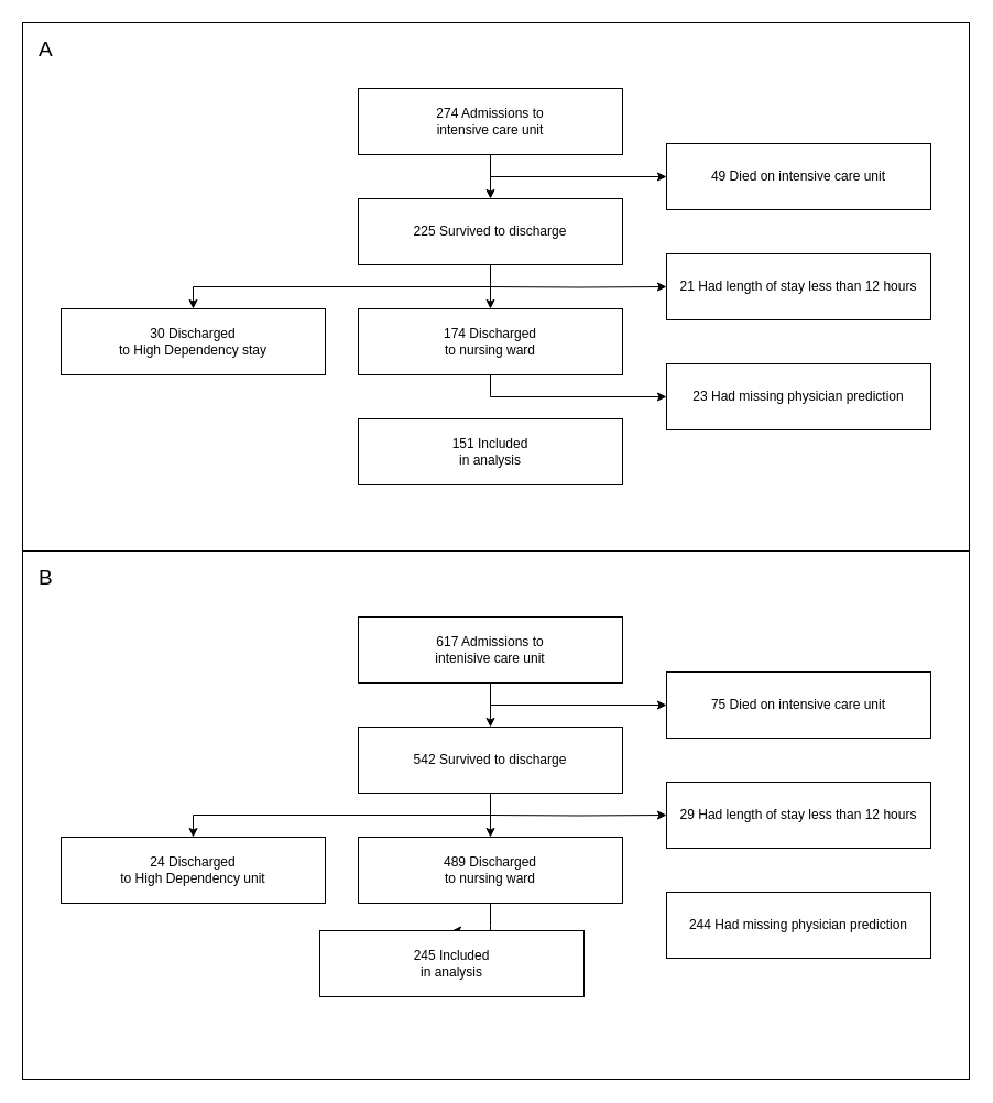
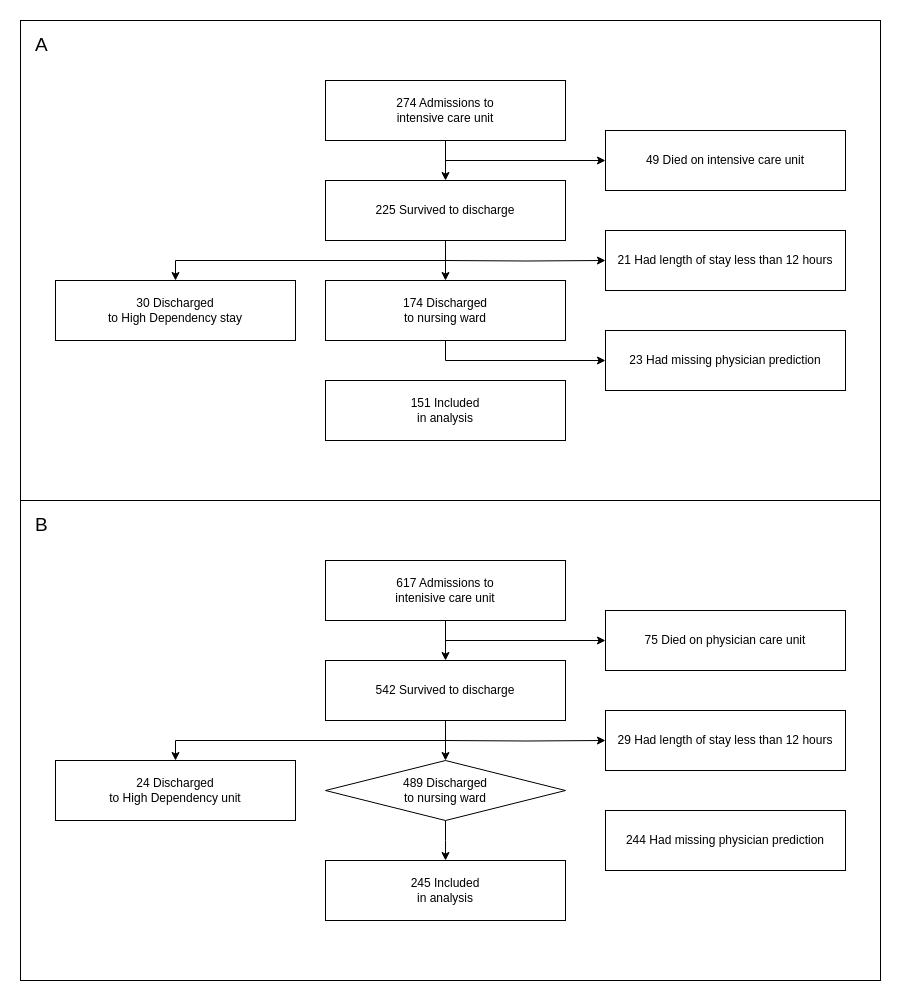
  <mxCell id="0" />
  <mxCell id="1" parent="0" />
  <mxCell id="2" value="" style="rounded=0;whiteSpace=wrap;html=1;" vertex="1" parent="1"><mxGeometry x="20" y="20" width="860" height="480" as="geometry" /></mxCell>
  <mxCell id="3" value="" style="rounded=0;whiteSpace=wrap;html=1;" vertex="1" parent="1"><mxGeometry x="20" y="500" width="860" height="480" as="geometry" /></mxCell>
  <mxCell id="4" value="&lt;font style=&quot;font-size: 19px;&quot;&gt;A&lt;/font&gt;" style="text;html=1;align=left;verticalAlign=middle;whiteSpace=wrap;rounded=0;fontSize=19;" vertex="1" parent="1"><mxGeometry x="33" y="30" width="60" height="30" as="geometry" /></mxCell>
  <mxCell id="5" value="&lt;font style=&quot;font-size: 19px;&quot;&gt;B&lt;/font&gt;" style="text;html=1;align=left;verticalAlign=middle;whiteSpace=wrap;rounded=0;fontSize=19;" vertex="1" parent="1"><mxGeometry x="33" y="510" width="60" height="30" as="geometry" /></mxCell>
  <mxCell id="6" value="" style="group" connectable="0" vertex="1" parent="1"><mxGeometry x="55" y="560" width="790" height="360" as="geometry" /></mxCell>
  <mxCell id="7" style="edgeStyle=orthogonalEdgeStyle;rounded=0;orthogonalLoop=1;jettySize=auto;html=1;" edge="1" parent="6" source="9" target="13"><mxGeometry relative="1" as="geometry" /></mxCell>
  <mxCell id="8" style="edgeStyle=orthogonalEdgeStyle;rounded=0;orthogonalLoop=1;jettySize=auto;html=1;exitX=0.5;exitY=1;exitDx=0;exitDy=0;" edge="1" parent="6" source="9" target="16"><mxGeometry relative="1" as="geometry" /></mxCell>
  <mxCell id="9" value="617 Admissions to &lt;br&gt;intenisive care unit" style="rounded=0;whiteSpace=wrap;html=1;" vertex="1" parent="6"><mxGeometry x="270" width="240" height="60" as="geometry" /></mxCell>
  <mxCell id="10" style="edgeStyle=orthogonalEdgeStyle;rounded=0;orthogonalLoop=1;jettySize=auto;html=1;entryX=0.5;entryY=0;entryDx=0;entryDy=0;" edge="1" parent="6" source="13" target="15"><mxGeometry relative="1" as="geometry" /></mxCell>
  <mxCell id="11" style="edgeStyle=orthogonalEdgeStyle;rounded=0;orthogonalLoop=1;jettySize=auto;html=1;exitX=0.5;exitY=1;exitDx=0;exitDy=0;" edge="1" parent="6" source="13" target="17"><mxGeometry relative="1" as="geometry" /></mxCell>
  <mxCell id="12" style="edgeStyle=orthogonalEdgeStyle;rounded=0;orthogonalLoop=1;jettySize=auto;html=1;" edge="1" parent="6" target="19"><mxGeometry relative="1" as="geometry"><mxPoint x="390" y="180" as="sourcePoint" /></mxGeometry></mxCell>
  <mxCell id="13" value="542 Survived&amp;nbsp;&lt;span style=&quot;color: rgba(0, 0, 0, 0); font-family: monospace; font-size: 0px; text-align: start; text-wrap: nowrap;&quot;&gt;%3CmxGraphModel%3E%3Croot%3E%3CmxCell%20id%3D%220%22%2F%3E%3CmxCell%20id%3D%221%22%20parent%3D%220%22%2F%3E%3CmxCell%20id%3D%222%22%20value%3D%22277%20patients%20admitted%20to%20the%20ICU%22%20style%3D%22rounded%3D0%3BwhiteSpace%3Dwrap%3Bhtml%3D1%3B%22%20vertex%3D%221%22%20parent%3D%221%22%3E%3CmxGeometry%20x%3D%22350%22%20y%3D%22540%22%20width%3D%22120%22%20height%3D%2260%22%20as%3D%22geometry%22%2F%3E%3C%2FmxCell%3E%3C%2Froot%3E%3C%2FmxGraphModel%3E&lt;/span&gt;to discharge" style="rounded=0;whiteSpace=wrap;html=1;" vertex="1" parent="6"><mxGeometry x="270" y="100" width="240" height="60" as="geometry" /></mxCell>
  <mxCell id="14" style="edgeStyle=orthogonalEdgeStyle;rounded=0;orthogonalLoop=1;jettySize=auto;html=1;entryX=0.5;entryY=0;entryDx=0;entryDy=0;" edge="1" parent="6" source="15" target="18"><mxGeometry relative="1" as="geometry"><Array as="points"><mxPoint x="390" y="280" /><mxPoint x="390" y="280" /></Array></mxGeometry></mxCell>
- <mxCell id="15" value="489 Discharged &lt;br&gt;to nursing ward" style="rounded=0;whiteSpace=wrap;html=1;" vertex="1" parent="6"><mxGeometry x="270" y="200" width="240" height="60" as="geometry" /></mxCell>
- <mxCell id="16" value="75 Died on intensive care unit" style="rounded=0;whiteSpace=wrap;html=1;" vertex="1" parent="6"><mxGeometry x="550" y="50" width="240" height="60" as="geometry" /></mxCell>
+ <mxCell id="15" value="489 Discharged &lt;br&gt;to nursing ward" style="rhombus;whiteSpace=wrap;html=1;" vertex="1" parent="6"><mxGeometry x="270" y="200" width="240" height="60" as="geometry" /></mxCell>
+ <mxCell id="16" value="75 Died on physician care unit" style="rounded=0;whiteSpace=wrap;html=1;" vertex="1" parent="6"><mxGeometry x="550" y="50" width="240" height="60" as="geometry" /></mxCell>
  <mxCell id="17" value="24 Discharged &lt;br&gt;to High Dependency unit" style="rounded=0;whiteSpace=wrap;html=1;" vertex="1" parent="6"><mxGeometry y="200" width="240" height="60" as="geometry" /></mxCell>
- <mxCell id="18" value="245 Included &lt;br&gt;in analysis" style="rounded=0;whiteSpace=wrap;html=1;" vertex="1" parent="6"><mxGeometry x="235" y="285" width="240" height="60" as="geometry" /></mxCell>
+ <mxCell id="18" value="245 Included &lt;br&gt;in analysis" style="rounded=0;whiteSpace=wrap;html=1;" vertex="1" parent="6"><mxGeometry x="270" y="300" width="240" height="60" as="geometry" /></mxCell>
  <mxCell id="19" value="29 Had length of stay less than 12 hours" style="rounded=0;whiteSpace=wrap;html=1;" vertex="1" parent="6"><mxGeometry x="550" y="150" width="240" height="60" as="geometry" /></mxCell>
  <mxCell id="20" value="244 Had missing physician prediction" style="rounded=0;whiteSpace=wrap;html=1;" vertex="1" parent="6"><mxGeometry x="550" y="250" width="240" height="60" as="geometry" /></mxCell>
  <mxCell id="21" value="" style="group" connectable="0" vertex="1" parent="1"><mxGeometry x="55" y="80" width="790" height="360" as="geometry" /></mxCell>
  <mxCell id="22" style="edgeStyle=orthogonalEdgeStyle;rounded=0;orthogonalLoop=1;jettySize=auto;html=1;" edge="1" parent="21" source="24" target="28"><mxGeometry relative="1" as="geometry" /></mxCell>
  <mxCell id="23" style="edgeStyle=orthogonalEdgeStyle;rounded=0;orthogonalLoop=1;jettySize=auto;html=1;exitX=0.5;exitY=1;exitDx=0;exitDy=0;" edge="1" parent="21" source="24" target="31"><mxGeometry relative="1" as="geometry" /></mxCell>
  <mxCell id="24" value="274 Admissions to &lt;br&gt;intensive care unit" style="rounded=0;whiteSpace=wrap;html=1;" vertex="1" parent="21"><mxGeometry x="270" width="240" height="60" as="geometry" /></mxCell>
  <mxCell id="25" style="edgeStyle=orthogonalEdgeStyle;rounded=0;orthogonalLoop=1;jettySize=auto;html=1;entryX=0.5;entryY=0;entryDx=0;entryDy=0;" edge="1" parent="21" source="28" target="30"><mxGeometry relative="1" as="geometry" /></mxCell>
  <mxCell id="26" style="edgeStyle=orthogonalEdgeStyle;rounded=0;orthogonalLoop=1;jettySize=auto;html=1;exitX=0.5;exitY=1;exitDx=0;exitDy=0;" edge="1" parent="21" source="28" target="32"><mxGeometry relative="1" as="geometry" /></mxCell>
  <mxCell id="27" style="edgeStyle=orthogonalEdgeStyle;rounded=0;orthogonalLoop=1;jettySize=auto;html=1;" edge="1" parent="21" target="34"><mxGeometry relative="1" as="geometry"><mxPoint x="390" y="180" as="sourcePoint" /></mxGeometry></mxCell>
  <mxCell id="28" value="225 Survived&amp;nbsp;&lt;span style=&quot;color: rgba(0, 0, 0, 0); font-family: monospace; font-size: 0px; text-align: start; text-wrap: nowrap;&quot;&gt;%3CmxGraphModel%3E%3Croot%3E%3CmxCell%20id%3D%220%22%2F%3E%3CmxCell%20id%3D%221%22%20parent%3D%220%22%2F%3E%3CmxCell%20id%3D%222%22%20value%3D%22277%20patients%20admitted%20to%20the%20ICU%22%20style%3D%22rounded%3D0%3BwhiteSpace%3Dwrap%3Bhtml%3D1%3B%22%20vertex%3D%221%22%20parent%3D%221%22%3E%3CmxGeometry%20x%3D%22350%22%20y%3D%22540%22%20width%3D%22120%22%20height%3D%2260%22%20as%3D%22geometry%22%2F%3E%3C%2FmxCell%3E%3C%2Froot%3E%3C%2FmxGraphModel%3E&lt;/span&gt;to discharge" style="rounded=0;whiteSpace=wrap;html=1;" vertex="1" parent="21"><mxGeometry x="270" y="100" width="240" height="60" as="geometry" /></mxCell>
  <mxCell id="29" style="edgeStyle=orthogonalEdgeStyle;rounded=0;orthogonalLoop=1;jettySize=auto;html=1;exitX=0.5;exitY=1;exitDx=0;exitDy=0;entryX=0;entryY=0.5;entryDx=0;entryDy=0;" edge="1" parent="21" source="30" target="35"><mxGeometry relative="1" as="geometry" /></mxCell>
  <mxCell id="30" value="174 Discharged &lt;br&gt;to nursing ward" style="rounded=0;whiteSpace=wrap;html=1;" vertex="1" parent="21"><mxGeometry x="270" y="200" width="240" height="60" as="geometry" /></mxCell>
  <mxCell id="31" value="49 Died on intensive care unit" style="rounded=0;whiteSpace=wrap;html=1;" vertex="1" parent="21"><mxGeometry x="550" y="50" width="240" height="60" as="geometry" /></mxCell>
  <mxCell id="32" value="30 Discharged &lt;br&gt;to High Dependency stay" style="rounded=0;whiteSpace=wrap;html=1;" vertex="1" parent="21"><mxGeometry y="200" width="240" height="60" as="geometry" /></mxCell>
  <mxCell id="33" value="151 Included &lt;br&gt;in analysis" style="rounded=0;whiteSpace=wrap;html=1;" vertex="1" parent="21"><mxGeometry x="270" y="300" width="240" height="60" as="geometry" /></mxCell>
  <mxCell id="34" value="21 Had length of stay less than 12 hours" style="rounded=0;whiteSpace=wrap;html=1;" vertex="1" parent="21"><mxGeometry x="550" y="150" width="240" height="60" as="geometry" /></mxCell>
  <mxCell id="35" value="23 Had missing physician prediction" style="rounded=0;whiteSpace=wrap;html=1;" vertex="1" parent="21"><mxGeometry x="550" y="250" width="240" height="60" as="geometry" /></mxCell>
